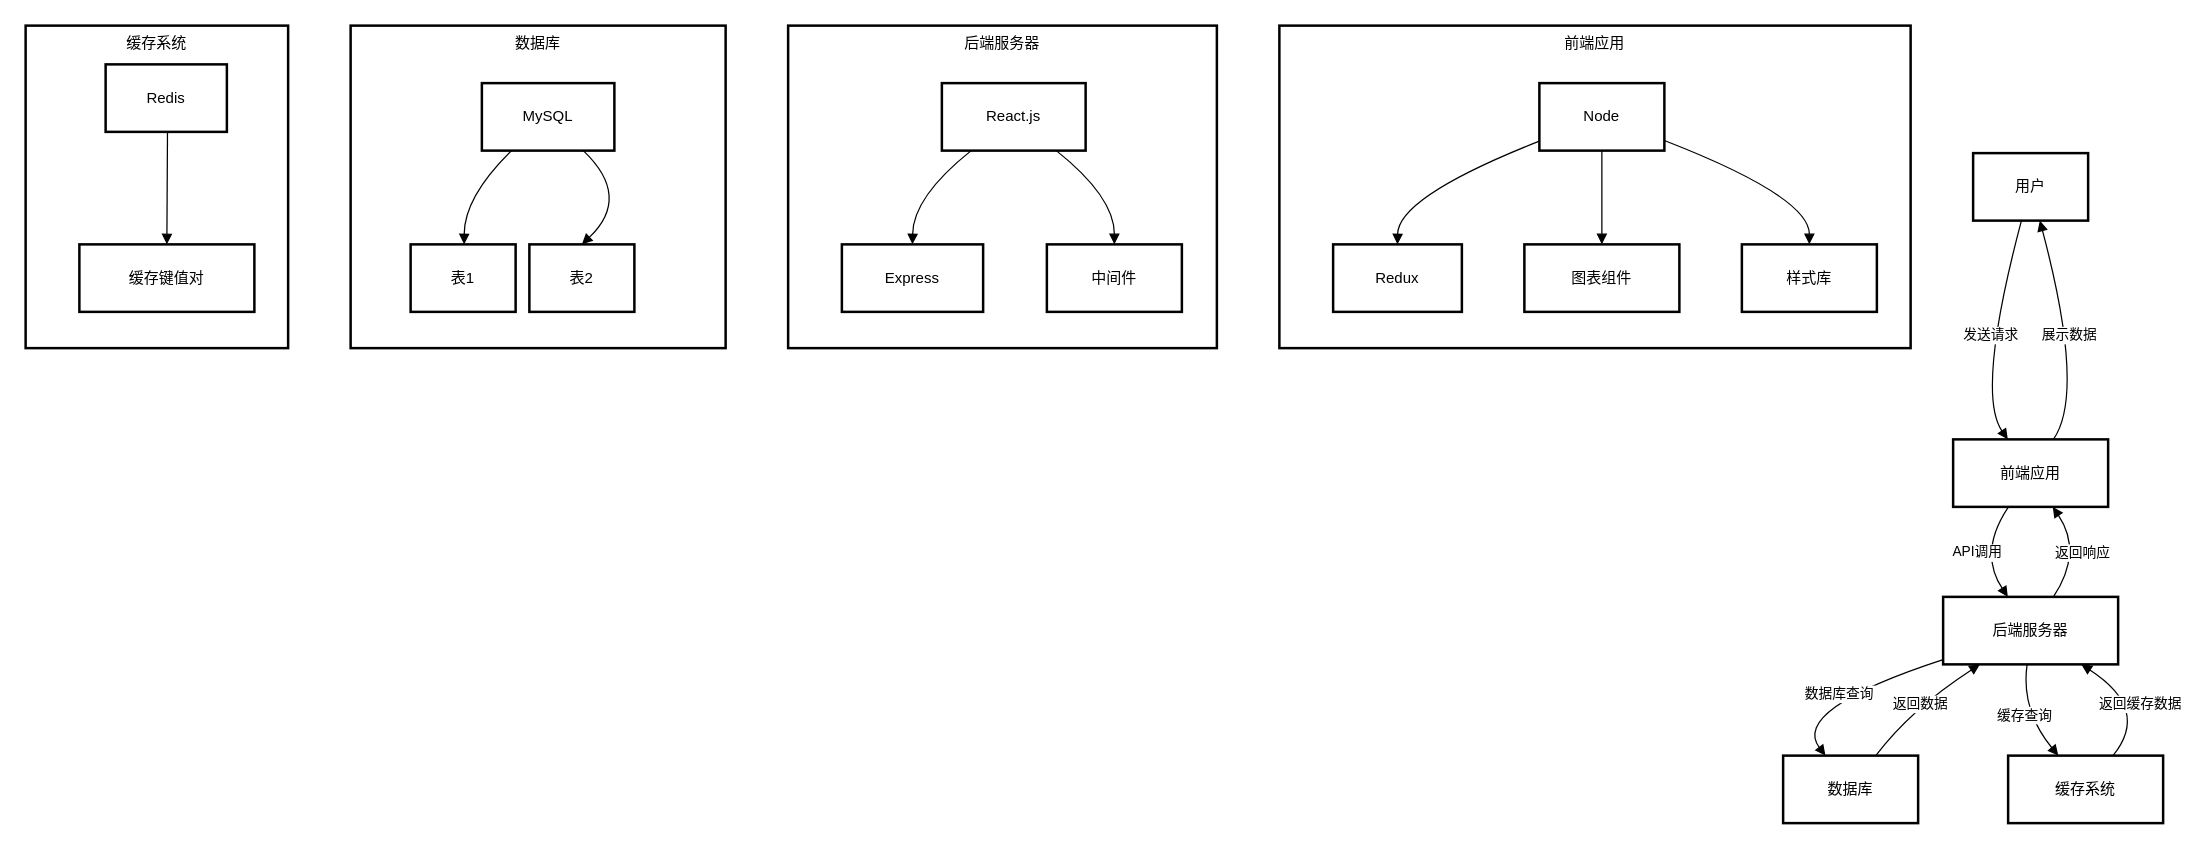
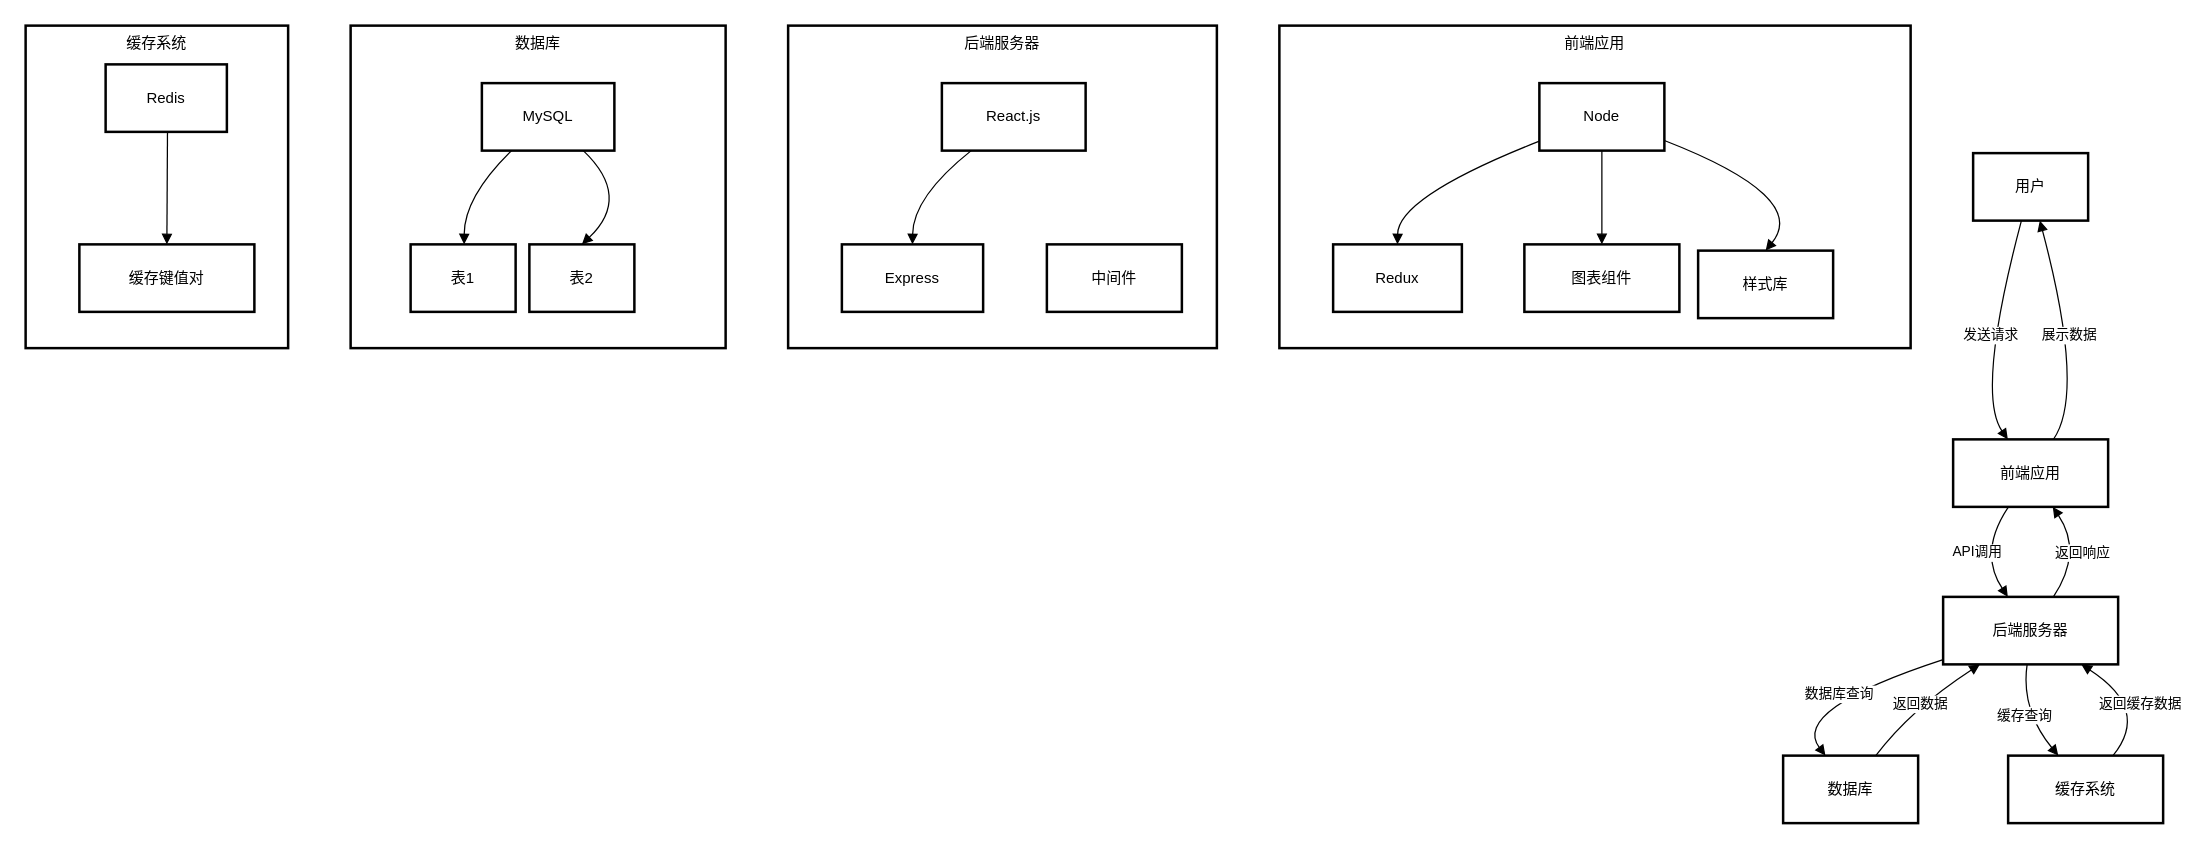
  <mxCell id="0" />
  <mxCell id="1" parent="0" />
  <mxCell id="2" value="缓存系统" style="whiteSpace=wrap;strokeWidth=2;verticalAlign=top;" vertex="1" parent="1"><mxGeometry x="20" y="20" width="210" height="258" as="geometry" /></mxCell>
  <mxCell id="3" value="Redis" style="whiteSpace=wrap;strokeWidth=2;" vertex="1" parent="2"><mxGeometry x="64" y="31" width="97" height="54" as="geometry" /></mxCell>
  <mxCell id="4" value="缓存键值对" style="whiteSpace=wrap;strokeWidth=2;" vertex="1" parent="2"><mxGeometry x="43" y="175" width="140" height="54" as="geometry" /></mxCell>
  <mxCell id="5" value="" style="curved=1;startArrow=none;endArrow=block;exitX=0.51;exitY=0.99;entryX=0.5;entryY=-0.01;" edge="1" parent="2" source="3" target="4"><mxGeometry relative="1" as="geometry"><Array as="points" /></mxGeometry></mxCell>
  <mxCell id="6" value="数据库" style="whiteSpace=wrap;strokeWidth=2;verticalAlign=top;" vertex="1" parent="1"><mxGeometry x="280" y="20" width="300" height="258" as="geometry" /></mxCell>
  <mxCell id="7" value="MySQL" style="whiteSpace=wrap;strokeWidth=2;" vertex="1" parent="6"><mxGeometry x="105" y="46" width="106" height="54" as="geometry" /></mxCell>
  <mxCell id="8" value="表1" style="whiteSpace=wrap;strokeWidth=2;" vertex="1" parent="6"><mxGeometry x="48" y="175" width="84" height="54" as="geometry" /></mxCell>
  <mxCell id="9" value="表2" style="whiteSpace=wrap;strokeWidth=2;" vertex="1" parent="6"><mxGeometry x="143" y="175" width="84" height="54" as="geometry" /></mxCell>
  <mxCell id="10" value="" style="curved=1;startArrow=none;endArrow=block;exitX=0.23;exitY=0.99;entryX=0.51;entryY=-0.01;" edge="1" parent="6" source="7" target="8"><mxGeometry relative="1" as="geometry"><Array as="points"><mxPoint x="91" y="137" /></Array></mxGeometry></mxCell>
  <mxCell id="11" value="" style="curved=1;startArrow=none;endArrow=block;exitX=0.76;exitY=0.99;entryX=0.5;entryY=-0.01;" edge="1" parent="6" source="7" target="9"><mxGeometry relative="1" as="geometry"><Array as="points"><mxPoint x="225" y="137" /></Array></mxGeometry></mxCell>
  <mxCell id="12" value="后端服务器" style="whiteSpace=wrap;strokeWidth=2;verticalAlign=top;" vertex="1" parent="1"><mxGeometry x="630" y="20" width="343" height="258" as="geometry" /></mxCell>
  <mxCell id="13" value="React.js" style="whiteSpace=wrap;strokeWidth=2;" vertex="1" parent="12"><mxGeometry x="123" y="46" width="115" height="54" as="geometry" /></mxCell>
  <mxCell id="14" value="Express" style="whiteSpace=wrap;strokeWidth=2;" vertex="1" parent="12"><mxGeometry x="43" y="175" width="113" height="54" as="geometry" /></mxCell>
  <mxCell id="15" value="中间件" style="whiteSpace=wrap;strokeWidth=2;" vertex="1" parent="12"><mxGeometry x="207" y="175" width="108" height="54" as="geometry" /></mxCell>
  <mxCell id="16" value="" style="curved=1;startArrow=none;endArrow=block;exitX=0.21;exitY=0.99;entryX=0.5;entryY=-0.01;" edge="1" parent="12" source="13" target="14"><mxGeometry relative="1" as="geometry"><Array as="points"><mxPoint x="100" y="137" /></Array></mxGeometry></mxCell>
- <mxCell id="17" value="" style="curved=1;startArrow=none;endArrow=block;exitX=0.79;exitY=0.99;entryX=0.5;entryY=-0.01;" edge="1" parent="12" source="13" target="15"><mxGeometry relative="1" as="geometry"><Array as="points"><mxPoint x="261" y="137" /></Array></mxGeometry></mxCell>
  <mxCell id="18" value="前端应用" style="whiteSpace=wrap;strokeWidth=2;verticalAlign=top;" vertex="1" parent="1"><mxGeometry x="1023" y="20" width="505" height="258" as="geometry" /></mxCell>
  <mxCell id="19" value="Node" style="whiteSpace=wrap;strokeWidth=2;" vertex="1" parent="18"><mxGeometry x="208" y="46" width="100" height="54" as="geometry" /></mxCell>
  <mxCell id="20" value="Redux" style="whiteSpace=wrap;strokeWidth=2;" vertex="1" parent="18"><mxGeometry x="43" y="175" width="103" height="54" as="geometry" /></mxCell>
  <mxCell id="21" value="图表组件" style="whiteSpace=wrap;strokeWidth=2;" vertex="1" parent="18"><mxGeometry x="196" y="175" width="124" height="54" as="geometry" /></mxCell>
- <mxCell id="22" value="样式库" style="whiteSpace=wrap;strokeWidth=2;" vertex="1" parent="18"><mxGeometry x="370" y="175" width="108" height="54" as="geometry" /></mxCell>
+ <mxCell id="22" value="样式库" style="whiteSpace=wrap;strokeWidth=2;" vertex="1" parent="18"><mxGeometry x="335" y="180" width="108" height="54" as="geometry" /></mxCell>
  <mxCell id="23" value="" style="curved=1;startArrow=none;endArrow=block;exitX=0;exitY=0.86;entryX=0.5;entryY=-0.01;" edge="1" parent="18" source="19" target="20"><mxGeometry relative="1" as="geometry"><Array as="points"><mxPoint x="95" y="137" /></Array></mxGeometry></mxCell>
  <mxCell id="24" value="" style="curved=1;startArrow=none;endArrow=block;exitX=0.5;exitY=0.99;entryX=0.5;entryY=-0.01;" edge="1" parent="18" source="19" target="21"><mxGeometry relative="1" as="geometry"><Array as="points" /></mxGeometry></mxCell>
  <mxCell id="25" value="" style="curved=1;startArrow=none;endArrow=block;exitX=1;exitY=0.85;entryX=0.5;entryY=-0.01;" edge="1" parent="18" source="19" target="22"><mxGeometry relative="1" as="geometry"><Array as="points"><mxPoint x="424" y="137" /></Array></mxGeometry></mxCell>
  <mxCell id="26" value="用户" style="whiteSpace=wrap;strokeWidth=2;" vertex="1" parent="1"><mxGeometry x="1578" y="122" width="92" height="54" as="geometry" /></mxCell>
  <mxCell id="27" value="前端应用" style="whiteSpace=wrap;strokeWidth=2;" vertex="1" parent="1"><mxGeometry x="1562" y="351" width="124" height="54" as="geometry" /></mxCell>
  <mxCell id="28" value="后端服务器" style="whiteSpace=wrap;strokeWidth=2;" vertex="1" parent="1"><mxGeometry x="1554" y="477" width="140" height="54" as="geometry" /></mxCell>
  <mxCell id="29" value="数据库" style="whiteSpace=wrap;strokeWidth=2;" vertex="1" parent="1"><mxGeometry x="1426" y="604" width="108" height="54" as="geometry" /></mxCell>
  <mxCell id="30" value="缓存系统" style="whiteSpace=wrap;strokeWidth=2;" vertex="1" parent="1"><mxGeometry x="1606" y="604" width="124" height="54" as="geometry" /></mxCell>
  <mxCell id="31" value="发送请求" style="curved=1;startArrow=none;endArrow=block;exitX=0.42;exitY=1;entryX=0.35;entryY=-0.01;" edge="1" parent="1" source="26" target="27"><mxGeometry relative="1" as="geometry"><Array as="points"><mxPoint x="1580" y="314" /></Array></mxGeometry></mxCell>
  <mxCell id="32" value="API调用" style="curved=1;startArrow=none;endArrow=block;exitX=0.36;exitY=0.99;entryX=0.37;entryY=0;" edge="1" parent="1" source="27" target="28"><mxGeometry relative="1" as="geometry"><Array as="points"><mxPoint x="1582" y="441" /></Array></mxGeometry></mxCell>
  <mxCell id="33" value="数据库查询" style="curved=1;startArrow=none;endArrow=block;exitX=0;exitY=0.93;entryX=0.31;entryY=-0.01;" edge="1" parent="1" source="28" target="29"><mxGeometry relative="1" as="geometry"><Array as="points"><mxPoint x="1432" y="567" /></Array></mxGeometry></mxCell>
  <mxCell id="34" value="缓存查询" style="curved=1;startArrow=none;endArrow=block;exitX=0.48;exitY=1;entryX=0.32;entryY=-0.01;" edge="1" parent="1" source="28" target="30"><mxGeometry relative="1" as="geometry"><Array as="points"><mxPoint x="1616" y="567" /></Array></mxGeometry></mxCell>
  <mxCell id="35" value="返回数据" style="curved=1;startArrow=none;endArrow=block;exitX=0.69;exitY=-0.01;entryX=0.21;entryY=1;" edge="1" parent="1" source="29" target="28"><mxGeometry relative="1" as="geometry"><Array as="points"><mxPoint x="1528" y="567" /></Array></mxGeometry></mxCell>
  <mxCell id="36" value="返回缓存数据" style="curved=1;startArrow=none;endArrow=block;exitX=0.68;exitY=-0.01;entryX=0.79;entryY=1;" edge="1" parent="1" source="30" target="28"><mxGeometry relative="1" as="geometry"><Array as="points"><mxPoint x="1720" y="567" /></Array></mxGeometry></mxCell>
  <mxCell id="37" value="返回响应" style="curved=1;startArrow=none;endArrow=block;exitX=0.63;exitY=0;entryX=0.64;entryY=0.99;" edge="1" parent="1" source="28" target="27"><mxGeometry relative="1" as="geometry"><Array as="points"><mxPoint x="1666" y="441" /></Array></mxGeometry></mxCell>
  <mxCell id="38" value="展示数据" style="curved=1;startArrow=none;endArrow=block;exitX=0.65;exitY=-0.01;entryX=0.58;entryY=1;" edge="1" parent="1" source="27" target="26"><mxGeometry relative="1" as="geometry"><Array as="points"><mxPoint x="1668" y="314" /></Array></mxGeometry></mxCell>
